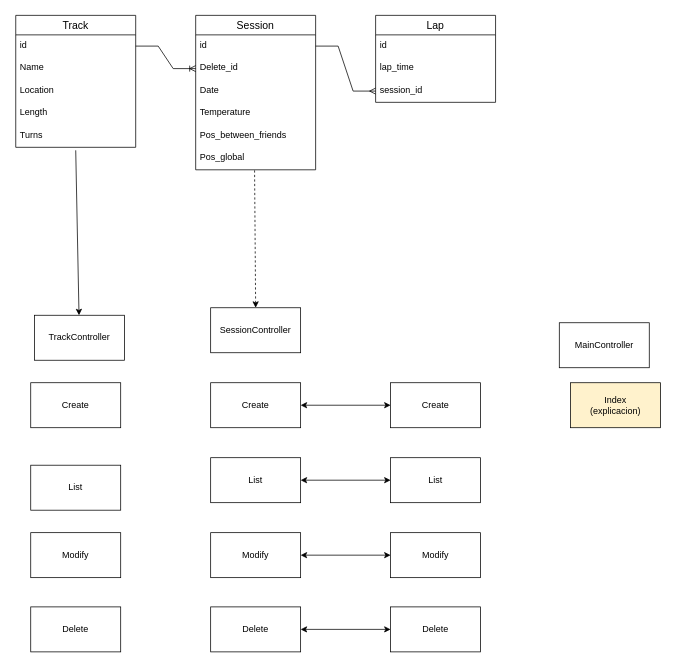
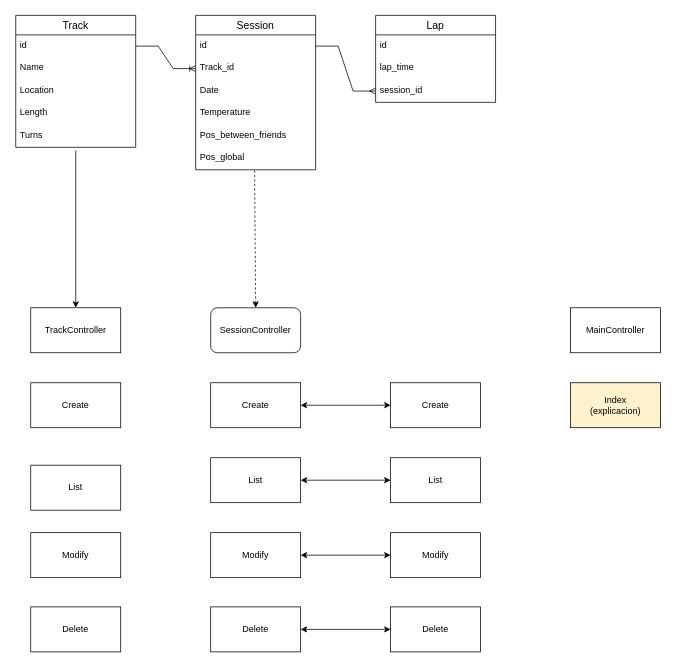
  <mxCell id="0" />
  <mxCell id="1" parent="0" />
  <mxCell id="2" value="Track" style="swimlane;fontStyle=0;childLayout=stackLayout;horizontal=1;startSize=26;horizontalStack=0;resizeParent=1;resizeParentMax=0;resizeLast=0;collapsible=1;marginBottom=0;align=center;fontSize=14;" parent="1" vertex="1"><mxGeometry x="20" y="20" width="160" height="176" as="geometry" /></mxCell>
  <mxCell id="3" value="id" style="text;strokeColor=none;fillColor=none;spacingLeft=4;spacingRight=4;overflow=hidden;rotatable=0;points=[[0,0.5],[1,0.5]];portConstraint=eastwest;fontSize=12;" parent="2" vertex="1"><mxGeometry y="26" width="160" height="30" as="geometry" /></mxCell>
  <mxCell id="4" value="Name" style="text;strokeColor=none;fillColor=none;spacingLeft=4;spacingRight=4;overflow=hidden;rotatable=0;points=[[0,0.5],[1,0.5]];portConstraint=eastwest;fontSize=12;" parent="2" vertex="1"><mxGeometry y="56" width="160" height="30" as="geometry" /></mxCell>
  <mxCell id="5" value="Location" style="text;strokeColor=none;fillColor=none;spacingLeft=4;spacingRight=4;overflow=hidden;rotatable=0;points=[[0,0.5],[1,0.5]];portConstraint=eastwest;fontSize=12;" parent="2" vertex="1"><mxGeometry y="86" width="160" height="30" as="geometry" /></mxCell>
  <mxCell id="6" value="Length" style="text;strokeColor=none;fillColor=none;spacingLeft=4;spacingRight=4;overflow=hidden;rotatable=0;points=[[0,0.5],[1,0.5]];portConstraint=eastwest;fontSize=12;" parent="2" vertex="1"><mxGeometry y="116" width="160" height="30" as="geometry" /></mxCell>
  <mxCell id="7" value="Turns" style="text;strokeColor=none;fillColor=none;spacingLeft=4;spacingRight=4;overflow=hidden;rotatable=0;points=[[0,0.5],[1,0.5]];portConstraint=eastwest;fontSize=12;" parent="2" vertex="1"><mxGeometry y="146" width="160" height="30" as="geometry" /></mxCell>
  <mxCell id="8" value="Session" style="swimlane;fontStyle=0;childLayout=stackLayout;horizontal=1;startSize=26;horizontalStack=0;resizeParent=1;resizeParentMax=0;resizeLast=0;collapsible=1;marginBottom=0;align=center;fontSize=14;" parent="1" vertex="1"><mxGeometry x="260" y="20" width="160" height="206" as="geometry" /></mxCell>
  <mxCell id="9" value="id" style="text;strokeColor=none;fillColor=none;spacingLeft=4;spacingRight=4;overflow=hidden;rotatable=0;points=[[0,0.5],[1,0.5]];portConstraint=eastwest;fontSize=12;" parent="8" vertex="1"><mxGeometry y="26" width="160" height="30" as="geometry" /></mxCell>
- <mxCell id="10" value="Delete_id" style="text;strokeColor=none;fillColor=none;spacingLeft=4;spacingRight=4;overflow=hidden;rotatable=0;points=[[0,0.5],[1,0.5]];portConstraint=eastwest;fontSize=12;" parent="8" vertex="1"><mxGeometry y="56" width="160" height="30" as="geometry" /></mxCell>
+ <mxCell id="10" value="Track_id" style="text;strokeColor=none;fillColor=none;spacingLeft=4;spacingRight=4;overflow=hidden;rotatable=0;points=[[0,0.5],[1,0.5]];portConstraint=eastwest;fontSize=12;" parent="8" vertex="1"><mxGeometry y="56" width="160" height="30" as="geometry" /></mxCell>
  <mxCell id="11" value="Date" style="text;strokeColor=none;fillColor=none;spacingLeft=4;spacingRight=4;overflow=hidden;rotatable=0;points=[[0,0.5],[1,0.5]];portConstraint=eastwest;fontSize=12;" parent="8" vertex="1"><mxGeometry y="86" width="160" height="30" as="geometry" /></mxCell>
  <mxCell id="12" value="Temperature" style="text;strokeColor=none;fillColor=none;spacingLeft=4;spacingRight=4;overflow=hidden;rotatable=0;points=[[0,0.5],[1,0.5]];portConstraint=eastwest;fontSize=12;" parent="8" vertex="1"><mxGeometry y="116" width="160" height="30" as="geometry" /></mxCell>
  <mxCell id="13" value="Pos_between_friends" style="text;strokeColor=none;fillColor=none;spacingLeft=4;spacingRight=4;overflow=hidden;rotatable=0;points=[[0,0.5],[1,0.5]];portConstraint=eastwest;fontSize=12;" parent="8" vertex="1"><mxGeometry y="146" width="160" height="30" as="geometry" /></mxCell>
  <mxCell id="14" value="Pos_global" style="text;strokeColor=none;fillColor=none;spacingLeft=4;spacingRight=4;overflow=hidden;rotatable=0;points=[[0,0.5],[1,0.5]];portConstraint=eastwest;fontSize=12;" parent="8" vertex="1"><mxGeometry y="176" width="160" height="30" as="geometry" /></mxCell>
  <mxCell id="15" value="" style="edgeStyle=entityRelationEdgeStyle;fontSize=12;html=1;endArrow=ERoneToMany;rounded=0;exitX=1;exitY=0.5;exitDx=0;exitDy=0;entryX=0;entryY=0.5;entryDx=0;entryDy=0;" parent="1" source="3" target="10" edge="1"><mxGeometry width="100" height="100" relative="1" as="geometry"><mxPoint x="300" y="190" as="sourcePoint" /><mxPoint x="400" y="90" as="targetPoint" /></mxGeometry></mxCell>
  <mxCell id="16" value="Lap" style="swimlane;fontStyle=0;childLayout=stackLayout;horizontal=1;startSize=26;horizontalStack=0;resizeParent=1;resizeParentMax=0;resizeLast=0;collapsible=1;marginBottom=0;align=center;fontSize=14;" parent="1" vertex="1"><mxGeometry x="500" y="20" width="160" height="116" as="geometry" /></mxCell>
  <mxCell id="17" value="id" style="text;strokeColor=none;fillColor=none;spacingLeft=4;spacingRight=4;overflow=hidden;rotatable=0;points=[[0,0.5],[1,0.5]];portConstraint=eastwest;fontSize=12;" parent="16" vertex="1"><mxGeometry y="26" width="160" height="30" as="geometry" /></mxCell>
  <mxCell id="18" value="lap_time" style="text;strokeColor=none;fillColor=none;spacingLeft=4;spacingRight=4;overflow=hidden;rotatable=0;points=[[0,0.5],[1,0.5]];portConstraint=eastwest;fontSize=12;" parent="16" vertex="1"><mxGeometry y="56" width="160" height="30" as="geometry" /></mxCell>
  <mxCell id="19" value="session_id" style="text;strokeColor=none;fillColor=none;spacingLeft=4;spacingRight=4;overflow=hidden;rotatable=0;points=[[0,0.5],[1,0.5]];portConstraint=eastwest;fontSize=12;" parent="16" vertex="1"><mxGeometry y="86" width="160" height="30" as="geometry" /></mxCell>
  <mxCell id="20" value="" style="edgeStyle=entityRelationEdgeStyle;fontSize=12;html=1;endArrow=ERmany;rounded=0;exitX=1;exitY=0.5;exitDx=0;exitDy=0;entryX=0;entryY=0.5;entryDx=0;entryDy=0;" parent="1" source="9" target="19" edge="1"><mxGeometry width="100" height="100" relative="1" as="geometry"><mxPoint x="300" y="190" as="sourcePoint" /><mxPoint x="400" y="90" as="targetPoint" /></mxGeometry></mxCell>
  <mxCell id="21" value="" style="endArrow=classic;html=1;rounded=0;" edge="1" parent="1" target="22"><mxGeometry width="50" height="50" relative="1" as="geometry"><mxPoint x="100" y="200" as="sourcePoint" /><mxPoint x="96" y="400" as="targetPoint" /></mxGeometry></mxCell>
- <mxCell id="22" value="TrackController" style="rounded=0;whiteSpace=wrap;html=1;" vertex="1" parent="1"><mxGeometry x="45" y="420" width="120" height="60" as="geometry" /></mxCell>
+ <mxCell id="22" value="TrackController" style="rounded=0;whiteSpace=wrap;html=1;" vertex="1" parent="1"><mxGeometry x="40" y="410" width="120" height="60" as="geometry" /></mxCell>
  <mxCell id="23" value="" style="endArrow=classic;html=1;rounded=0;exitX=0.491;exitY=1.025;exitDx=0;exitDy=0;exitPerimeter=0;entryX=0.5;entryY=0;entryDx=0;entryDy=0;dashed=1;" edge="1" parent="1" source="14" target="24"><mxGeometry width="50" height="50" relative="1" as="geometry"><mxPoint x="270" y="320" as="sourcePoint" /><mxPoint x="320" y="270" as="targetPoint" /></mxGeometry></mxCell>
- <mxCell id="24" value="SessionController" style="rounded=0;whiteSpace=wrap;html=1;" vertex="1" parent="1"><mxGeometry x="280" y="410" width="120" height="60" as="geometry" /></mxCell>
- <mxCell id="25" value="MainController" style="rounded=0;whiteSpace=wrap;html=1;" vertex="1" parent="1"><mxGeometry x="745" y="430" width="120" height="60" as="geometry" /></mxCell>
+ <mxCell id="24" value="SessionController" style="whiteSpace=wrap;html=1;rounded=1;" vertex="1" parent="1"><mxGeometry x="280" y="410" width="120" height="60" as="geometry" /></mxCell>
+ <mxCell id="25" value="MainController" style="rounded=0;whiteSpace=wrap;html=1;" vertex="1" parent="1"><mxGeometry x="760" y="410" width="120" height="60" as="geometry" /></mxCell>
  <mxCell id="26" value="Index&lt;br&gt;(explicacion)" style="rounded=0;whiteSpace=wrap;html=1;fillColor=#fff2cc;" vertex="1" parent="1"><mxGeometry x="760" y="510" width="120" height="60" as="geometry" /></mxCell>
  <mxCell id="27" value="Create" style="rounded=0;whiteSpace=wrap;html=1;" vertex="1" parent="1"><mxGeometry x="520" y="510" width="120" height="60" as="geometry" /></mxCell>
  <mxCell id="28" value="List" style="rounded=0;whiteSpace=wrap;html=1;" vertex="1" parent="1"><mxGeometry x="520" y="610" width="120" height="60" as="geometry" /></mxCell>
  <mxCell id="29" value="Modify" style="rounded=0;whiteSpace=wrap;html=1;" vertex="1" parent="1"><mxGeometry x="520" y="710" width="120" height="60" as="geometry" /></mxCell>
  <mxCell id="30" value="Create" style="rounded=0;whiteSpace=wrap;html=1;" vertex="1" parent="1"><mxGeometry x="280" y="510" width="120" height="60" as="geometry" /></mxCell>
  <mxCell id="31" value="List" style="rounded=0;whiteSpace=wrap;html=1;" vertex="1" parent="1"><mxGeometry x="280" y="610" width="120" height="60" as="geometry" /></mxCell>
  <mxCell id="32" value="" style="endArrow=classic;startArrow=classic;html=1;rounded=0;exitX=1;exitY=0.5;exitDx=0;exitDy=0;entryX=0;entryY=0.5;entryDx=0;entryDy=0;" edge="1" parent="1" source="31" target="28"><mxGeometry width="50" height="50" relative="1" as="geometry"><mxPoint x="420" y="530" as="sourcePoint" /><mxPoint x="470" y="480" as="targetPoint" /></mxGeometry></mxCell>
  <mxCell id="33" value="" style="endArrow=classic;startArrow=classic;html=1;rounded=0;exitX=1;exitY=0.5;exitDx=0;exitDy=0;entryX=0;entryY=0.5;entryDx=0;entryDy=0;" edge="1" parent="1" source="30" target="27"><mxGeometry width="50" height="50" relative="1" as="geometry"><mxPoint x="420" y="530" as="sourcePoint" /><mxPoint x="470" y="480" as="targetPoint" /></mxGeometry></mxCell>
  <mxCell id="34" value="Delete" style="rounded=0;whiteSpace=wrap;html=1;" vertex="1" parent="1"><mxGeometry x="520" y="809" width="120" height="60" as="geometry" /></mxCell>
  <mxCell id="35" value="Modify" style="rounded=0;whiteSpace=wrap;html=1;" vertex="1" parent="1"><mxGeometry x="280" y="710" width="120" height="60" as="geometry" /></mxCell>
  <mxCell id="36" value="Delete" style="rounded=0;whiteSpace=wrap;html=1;" vertex="1" parent="1"><mxGeometry x="280" y="809" width="120" height="60" as="geometry" /></mxCell>
  <mxCell id="37" value="" style="endArrow=classic;startArrow=classic;html=1;rounded=0;exitX=1;exitY=0.5;exitDx=0;exitDy=0;entryX=0;entryY=0.5;entryDx=0;entryDy=0;" edge="1" parent="1" source="35" target="29"><mxGeometry width="50" height="50" relative="1" as="geometry"><mxPoint x="420" y="530" as="sourcePoint" /><mxPoint x="470" y="480" as="targetPoint" /></mxGeometry></mxCell>
  <mxCell id="38" value="" style="endArrow=classic;startArrow=classic;html=1;rounded=0;exitX=1;exitY=0.5;exitDx=0;exitDy=0;" edge="1" parent="1" source="36" target="34"><mxGeometry width="50" height="50" relative="1" as="geometry"><mxPoint x="420" y="530" as="sourcePoint" /><mxPoint x="470" y="480" as="targetPoint" /></mxGeometry></mxCell>
  <mxCell id="39" value="Create" style="rounded=0;whiteSpace=wrap;html=1;" vertex="1" parent="1"><mxGeometry x="40" y="510" width="120" height="60" as="geometry" /></mxCell>
  <mxCell id="40" value="List" style="rounded=0;whiteSpace=wrap;html=1;" vertex="1" parent="1"><mxGeometry x="40" y="620" width="120" height="60" as="geometry" /></mxCell>
  <mxCell id="41" value="Modify" style="rounded=0;whiteSpace=wrap;html=1;" vertex="1" parent="1"><mxGeometry x="40" y="710" width="120" height="60" as="geometry" /></mxCell>
  <mxCell id="42" value="Delete" style="rounded=0;whiteSpace=wrap;html=1;" vertex="1" parent="1"><mxGeometry x="40" y="809" width="120" height="60" as="geometry" /></mxCell>
